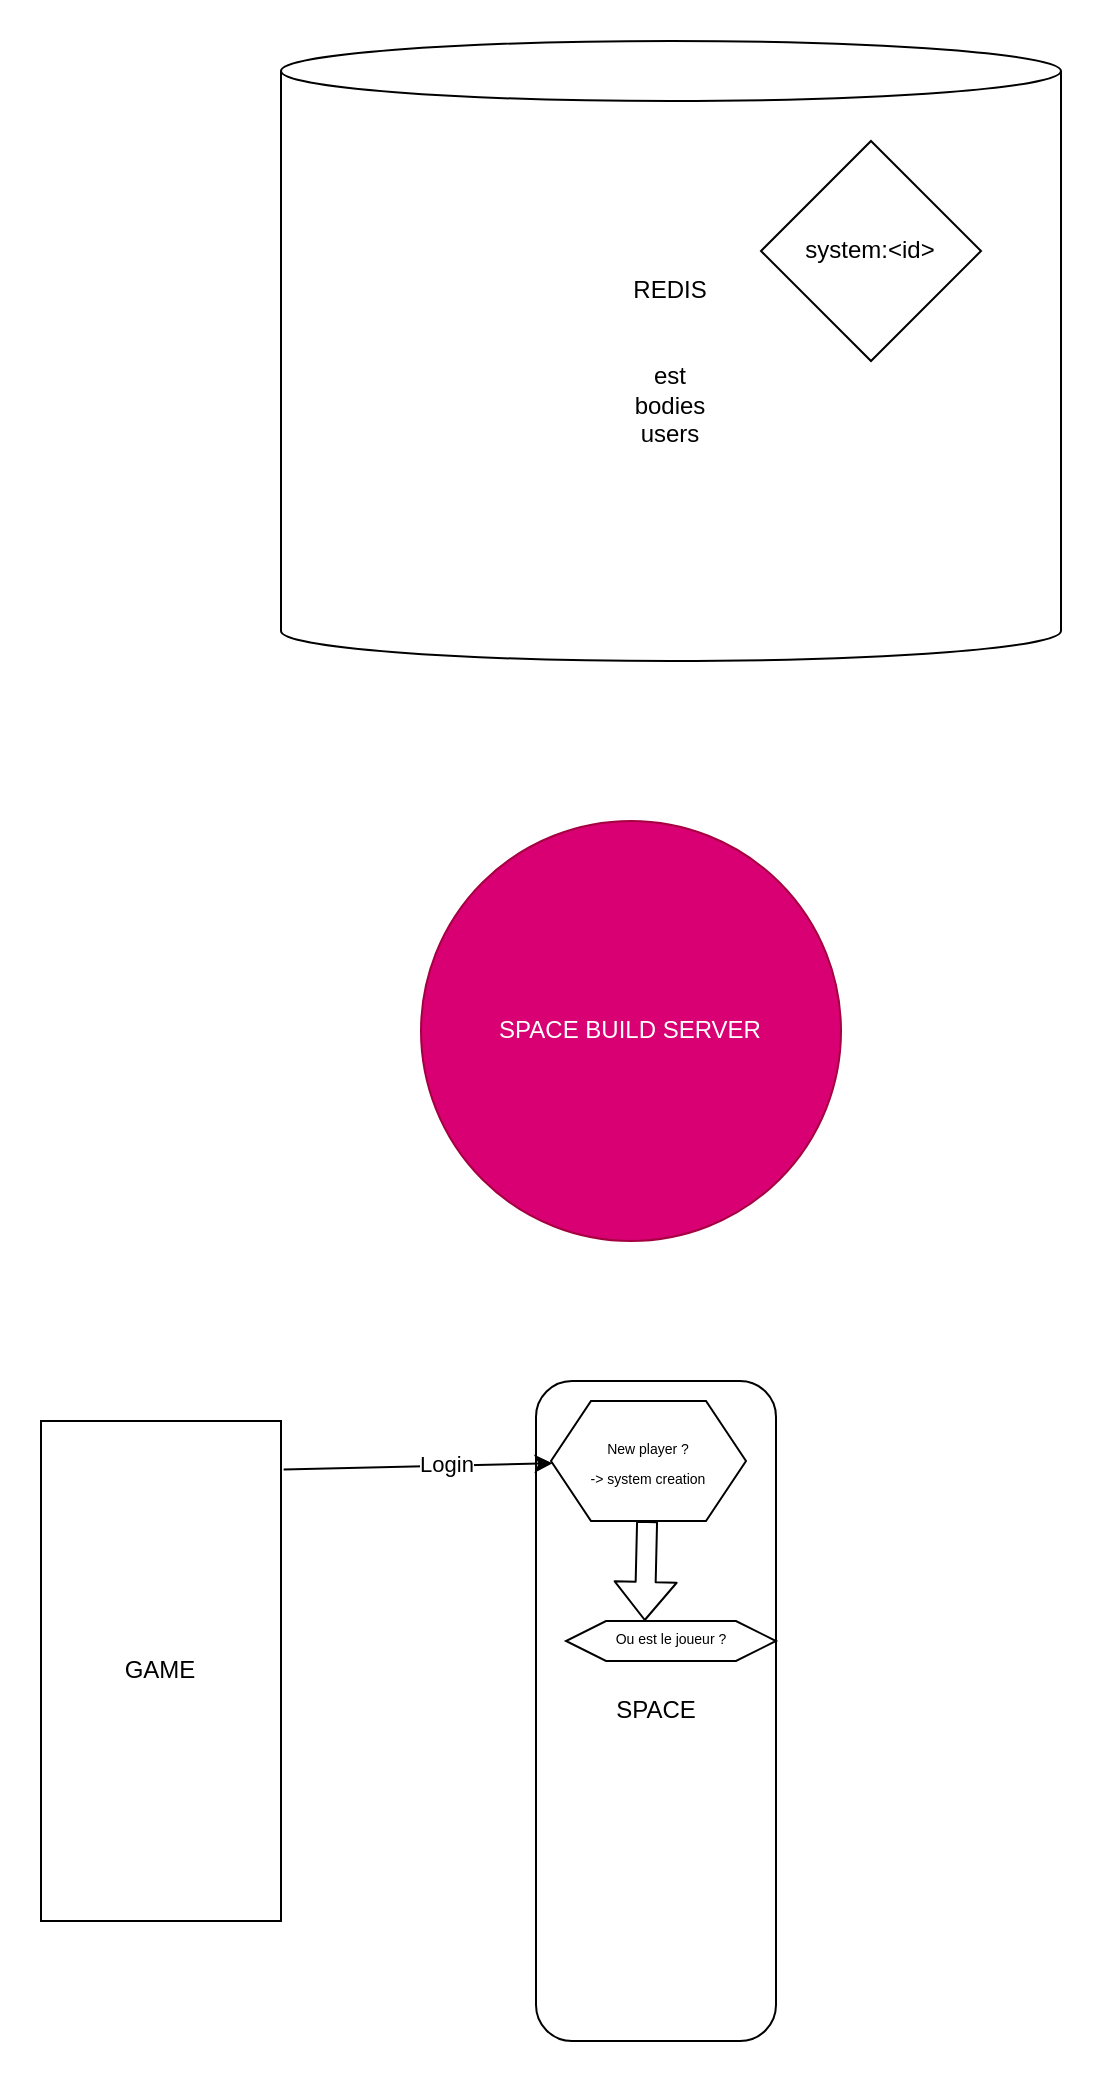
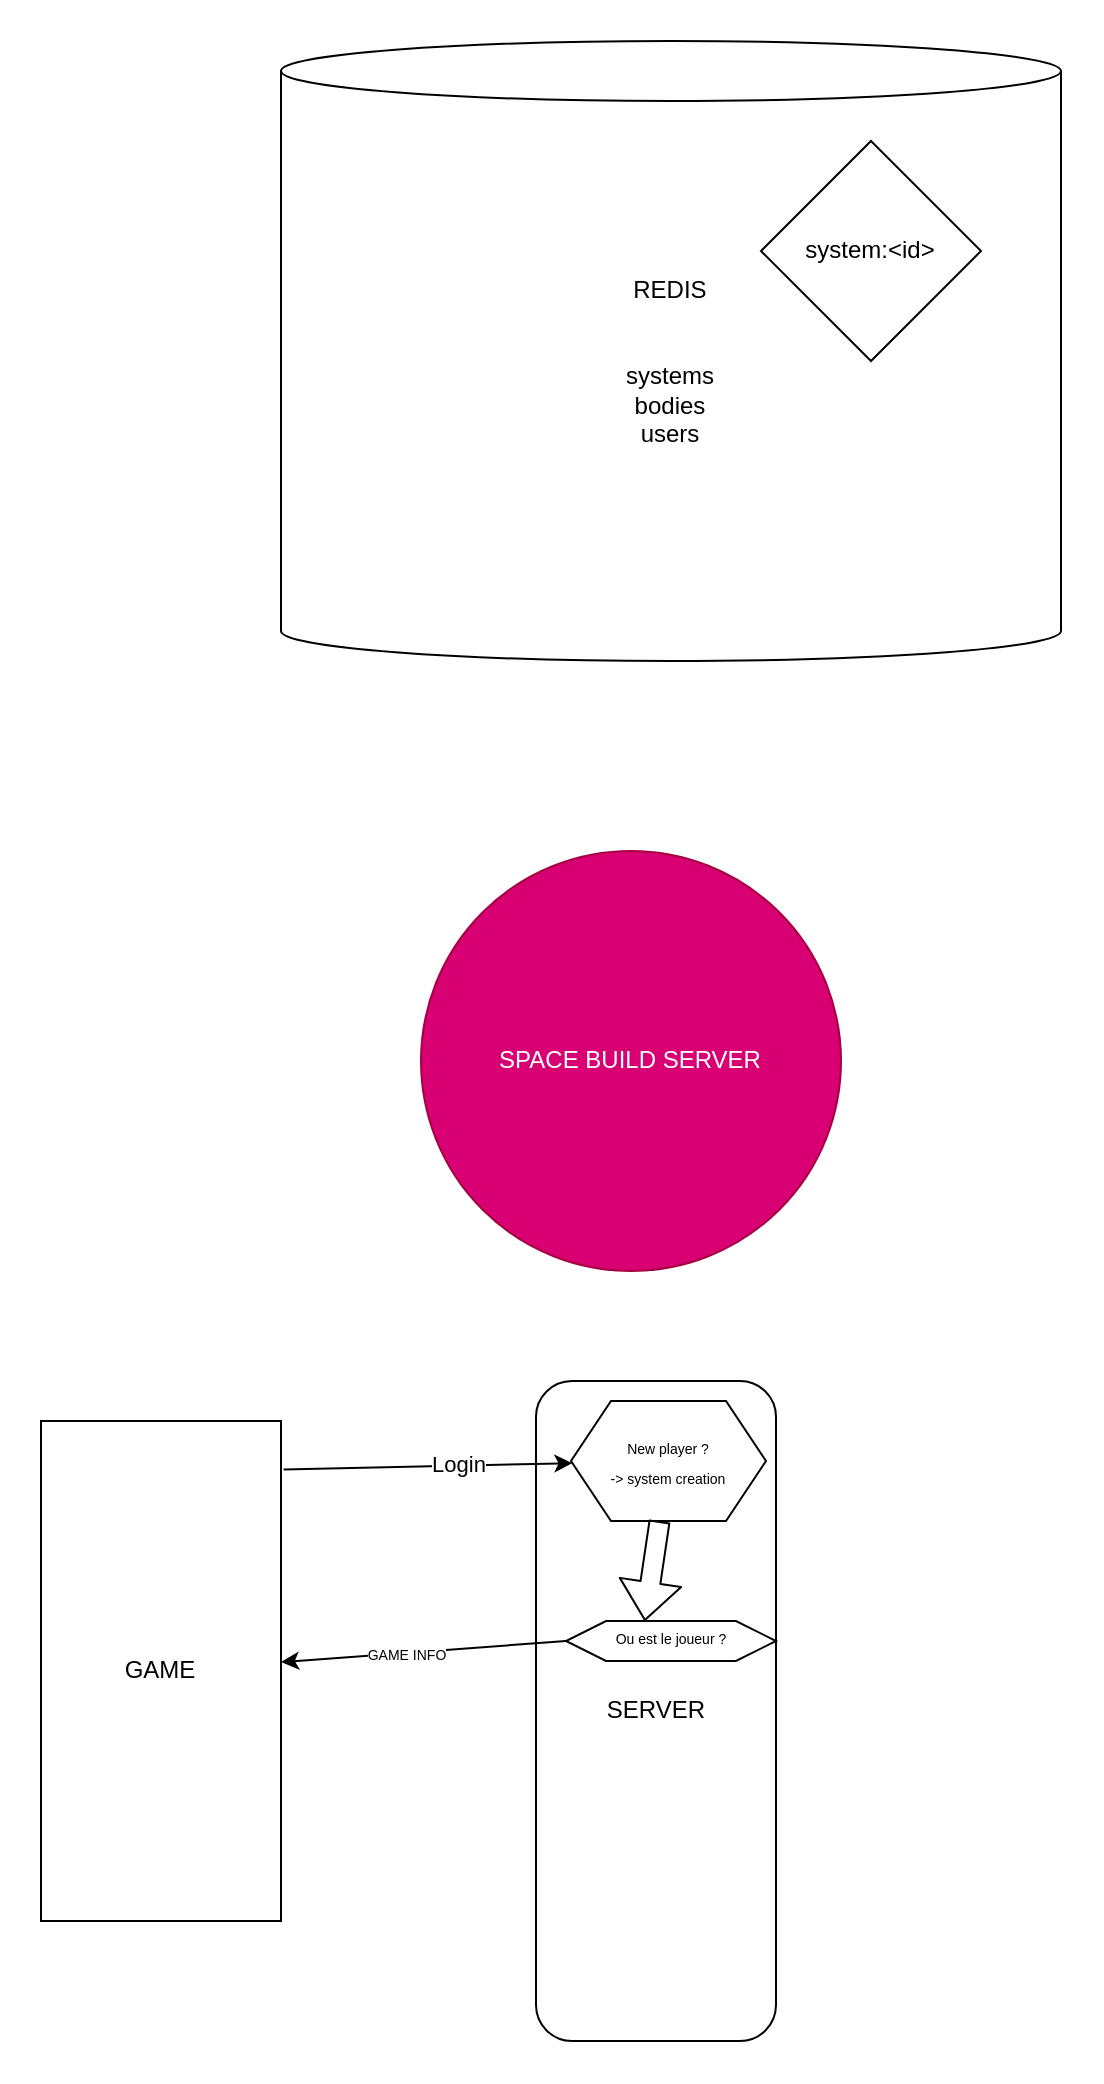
  <mxCell id="0" />
  <mxCell id="1" parent="0" />
- <mxCell id="2" value="REDIS&lt;br&gt;&lt;br&gt;&lt;br&gt;est&lt;br&gt;bodies&lt;br&gt;users&lt;br&gt;&lt;br&gt;" style="shape=cylinder3;whiteSpace=wrap;html=1;boundedLbl=1;backgroundOutline=1;size=15;" parent="1" vertex="1"><mxGeometry x="140" y="20" width="390" height="310" as="geometry" /></mxCell>
- <mxCell id="3" value="SPACE BUILD SERVER" style="ellipse;whiteSpace=wrap;html=1;aspect=fixed;fillColor=#d80073;fontColor=#ffffff;strokeColor=#A50040;" parent="1" vertex="1"><mxGeometry x="210" y="410" width="210" height="210" as="geometry" /></mxCell>
+ <mxCell id="2" value="REDIS&lt;br&gt;&lt;br&gt;&lt;br&gt;systems&lt;br&gt;bodies&lt;br&gt;users&lt;br&gt;&lt;br&gt;" style="shape=cylinder3;whiteSpace=wrap;html=1;boundedLbl=1;backgroundOutline=1;size=15;" parent="1" vertex="1"><mxGeometry x="140" y="20" width="390" height="310" as="geometry" /></mxCell>
+ <mxCell id="3" value="SPACE BUILD SERVER" style="ellipse;whiteSpace=wrap;html=1;aspect=fixed;fillColor=#d80073;fontColor=#ffffff;strokeColor=#A50040;" parent="1" vertex="1"><mxGeometry x="210" y="425" width="210" height="210" as="geometry" /></mxCell>
  <mxCell id="4" value="system:&amp;lt;id&amp;gt;" style="rhombus;whiteSpace=wrap;html=1;aspect=fixed;" parent="1" vertex="1"><mxGeometry x="380" y="70" width="110" height="110" as="geometry" /></mxCell>
  <mxCell id="5" value="GAME" style="rounded=0;whiteSpace=wrap;html=1;" parent="1" vertex="1"><mxGeometry x="20" y="710" width="120" height="250" as="geometry" /></mxCell>
- <mxCell id="6" value="&lt;div style=&quot;&quot;&gt;&lt;span style=&quot;background-color: initial;&quot;&gt;SPACE&lt;/span&gt;&lt;/div&gt;" style="rounded=1;whiteSpace=wrap;html=1;align=center;" parent="1" vertex="1"><mxGeometry x="267.5" y="690" width="120" height="330" as="geometry" /></mxCell>
+ <mxCell id="6" value="&lt;div style=&quot;&quot;&gt;&lt;span style=&quot;background-color: initial;&quot;&gt;SERVER&lt;/span&gt;&lt;/div&gt;" style="rounded=1;whiteSpace=wrap;html=1;align=center;" parent="1" vertex="1"><mxGeometry x="267.5" y="690" width="120" height="330" as="geometry" /></mxCell>
  <mxCell id="7" value="" style="endArrow=classic;html=1;exitX=1.011;exitY=0.097;exitDx=0;exitDy=0;exitPerimeter=0;" parent="1" source="5" target="11" edge="1"><mxGeometry width="50" height="50" relative="1" as="geometry"><mxPoint x="200" y="880" as="sourcePoint" /><mxPoint x="250" y="830" as="targetPoint" /></mxGeometry></mxCell>
  <mxCell id="8" value="Login" style="edgeLabel;html=1;align=center;verticalAlign=middle;resizable=0;points=[];" parent="7" vertex="1" connectable="0"><mxGeometry x="0.204" y="1" relative="1" as="geometry"><mxPoint as="offset" /></mxGeometry></mxCell>
- <mxCell id="11" value="&lt;font style=&quot;font-size: 7px;&quot;&gt;New player ?&lt;br&gt;-&amp;gt; system creation&lt;/font&gt;" style="shape=hexagon;perimeter=hexagonPerimeter2;whiteSpace=wrap;html=1;fixedSize=1;" parent="1" vertex="1"><mxGeometry x="275" y="700" width="97.5" height="60" as="geometry" /></mxCell>
+ <mxCell id="9" value="" style="endArrow=classic;html=1;exitX=0;exitY=0.5;exitDx=0;exitDy=0;" parent="1" source="12" target="5" edge="1"><mxGeometry width="50" height="50" relative="1" as="geometry"><mxPoint x="270" y="800" as="sourcePoint" /><mxPoint x="210" y="830" as="targetPoint" /></mxGeometry></mxCell>
+ <mxCell id="10" value="GAME INFO" style="edgeLabel;html=1;align=center;verticalAlign=middle;resizable=0;points=[];fontSize=7;" parent="9" vertex="1" connectable="0"><mxGeometry x="0.113" y="2" relative="1" as="geometry"><mxPoint as="offset" /></mxGeometry></mxCell>
+ <mxCell id="11" value="&lt;font style=&quot;font-size: 7px;&quot;&gt;New player ?&lt;br&gt;-&amp;gt; system creation&lt;/font&gt;" style="shape=hexagon;perimeter=hexagonPerimeter2;whiteSpace=wrap;html=1;fixedSize=1;" parent="1" vertex="1"><mxGeometry x="285" y="700" width="97.5" height="60" as="geometry" /></mxCell>
  <mxCell id="12" value="Ou est le joueur ?" style="shape=hexagon;perimeter=hexagonPerimeter2;whiteSpace=wrap;html=1;fixedSize=1;fontSize=7;" parent="1" vertex="1"><mxGeometry x="282.5" y="810" width="105" height="20" as="geometry" /></mxCell>
  <mxCell id="13" value="" style="shape=flexArrow;endArrow=classic;html=1;fontSize=7;entryX=0.375;entryY=0;entryDx=0;entryDy=0;" parent="1" source="11" target="12" edge="1"><mxGeometry width="50" height="50" relative="1" as="geometry"><mxPoint x="230" y="820" as="sourcePoint" /><mxPoint x="280" y="770" as="targetPoint" /></mxGeometry></mxCell>
